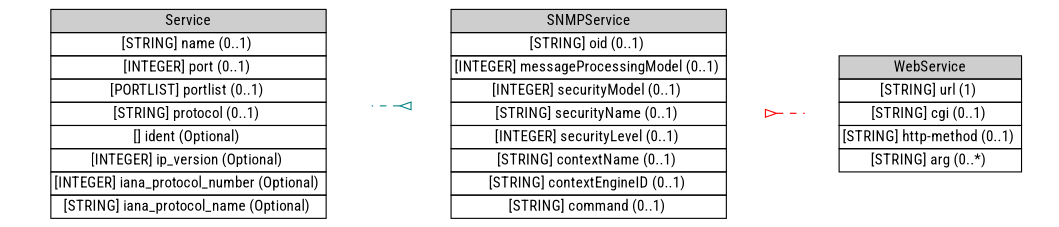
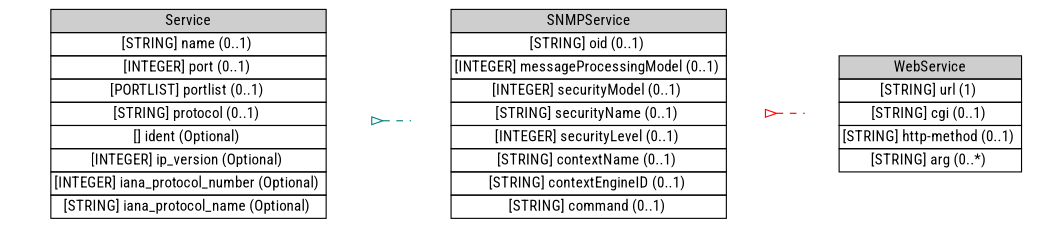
  digraph {
    fontname="Roboto Condensed"
    rankdir=LR
    node [fontname="Roboto Condensed" shape=plaintext]
    edge [arrowtail=invempty dir=back fontname="Roboto Condensed" style=dashed]
    n1 [height=2.625 label=<<table BORDER="0" CELLBORDER="1" CELLSPACING="0"> <tr > <td BGCOLOR="#CECECE" HREF="#" TITLE="The Service class describes network services on sources and targets. It can identify services by name, port, and protocol. When Service occurs as an aggregate class of Source, it is understood that the service is one from which activity of interest is originating; and that the service is &quot;attached&quot; to the Node, Process, and User information also contained in Source. Likewise, when Service occurs as an aggregate class of Target, it is understood that the service is one to which activity of interest is being directed; and that the service is &quot;attached&quot; to the Node, Process, and User information also contained in Target. If Service occurs in both Source and Target, then information in both locations should be the same. If information is the same in both locations and implementers wish to carry it in only one location, they should specify it as an aggregate of the Target class. ">Service</td> </tr>" %<tr><td HREF="#" TITLE="The name of the service.  Whenever possible, the name from the IANA list of well-known ports SHOULD be used.">[STRING] name (0..1) </td></tr>%<tr><td HREF="#" TITLE="The port number being used.">[INTEGER] port (0..1) </td></tr>%<tr><td HREF="#" TITLE="A list of port numbers being used; see Section 3.2.8 for formatting rules.  If a portlist is given, the iana_protocol_number and iana_protocol_name MUST apply to all the elements of the list.">[PORTLIST] portlist (0..1) </td></tr>%<tr><td HREF="#" TITLE="Additional information about the protocol being used.  The intent of the protocol field is to carry additional information related to the protocol being used when the &lt;Service&gt; attributes iana_protocol_number or/and iana_protocol_name are filed.">[STRING] protocol (0..1) </td></tr>%<tr><td HREF="#" TITLE="A unique identifier for the service; see Section 3.2.9.">[] ident (Optional) </td></tr>%<tr><td HREF="#" TITLE="The IP version number.">[INTEGER] ip_version (Optional) </td></tr>%<tr><td HREF="#" TITLE="The IANA protocol number.">[INTEGER] iana_protocol_number (Optional) </td></tr>%<tr><td HREF="#" TITLE="The IANA protocol name.">[STRING] iana_protocol_name (Optional) </td></tr>%</table>> width=4.6111]
    n2 [height=2.625 label=<<table BORDER="0" CELLBORDER="1" CELLSPACING="0"> <tr > <td BGCOLOR="#CECECE" HREF="#" TITLE="The SNMPService class carries additional information related to SNMP traffic. The aggregate classes composing SNMPService must be interpreted as described in RFC 3411 [15] and RFC 3584 [16]. ">SNMPService</td> </tr>" %<tr><td HREF="#" TITLE="The object identifier in the request.">[STRING] oid (0..1) </td></tr>%<tr><td HREF="#" TITLE="The SNMP version, typically 0 for SNMPv1, 1 for SNMPv2c, 2 for SNMPv2u and SNMPv2*, and 3 for SNMPv3; see RFC 3411 [15] Section 5 for appropriate values.">[INTEGER] messageProcessingModel (0..1) </td></tr>%<tr><td HREF="#" TITLE="The identification of the security model in use, typically 0 for any, 1 for SNMPv1, 2 for SNMPv2c, and 3 for USM; see RFC 3411 [15] Section 5 for appropriate values.">[INTEGER] securityModel (0..1) </td></tr>%<tr><td HREF="#" TITLE="The object&#39;s security name; see RFC 3411 [15] Section 3.2.2.">[STRING] securityName (0..1) </td></tr>%<tr><td HREF="#" TITLE="The security level of the SNMP request; see RFC 3411 [15] Section 3.4.3.">[INTEGER] securityLevel (0..1) </td></tr>%<tr><td HREF="#" TITLE="The object&#39;s context name; see RFC 3411 [15] Section 3.3.3.">[STRING] contextName (0..1) </td></tr>%<tr><td HREF="#" TITLE="The object&#39;s context engine identifier; see RFC 3411 [15] Section 3.3.2.">[STRING] contextEngineID (0..1) </td></tr>%<tr><td HREF="#" TITLE="The command sent to the SNMP server (GET, SET, etc.).">[STRING] command (0..1) </td></tr>%</table>> width=4.4444]
    n3 [height=1.5139 label=<<table BORDER="0" CELLBORDER="1" CELLSPACING="0"> <tr > <td BGCOLOR="#CECECE" HREF="#" TITLE="The WebService class carries additional information related to web traffic. ">WebService</td> </tr>" %<tr><td HREF="#" TITLE="The URL in the request.">[STRING] url (1) </td></tr>%<tr><td HREF="#" TITLE="The CGI script in the request, without arguments.">[STRING] cgi (0..1) </td></tr>%<tr><td HREF="#" TITLE="The HTTP method (PUT, GET) used in the request.">[STRING] http-method (0..1) </td></tr>%<tr><td HREF="#" TITLE="The arguments to the CGI script.">[STRING] arg (0..*) </td></tr>%</table>> width=3.1389]
-   n2 -> n1 [color=teal]
+   n1 -> n2 [color=teal]
    n2 -> n3 [color=red]
  }
